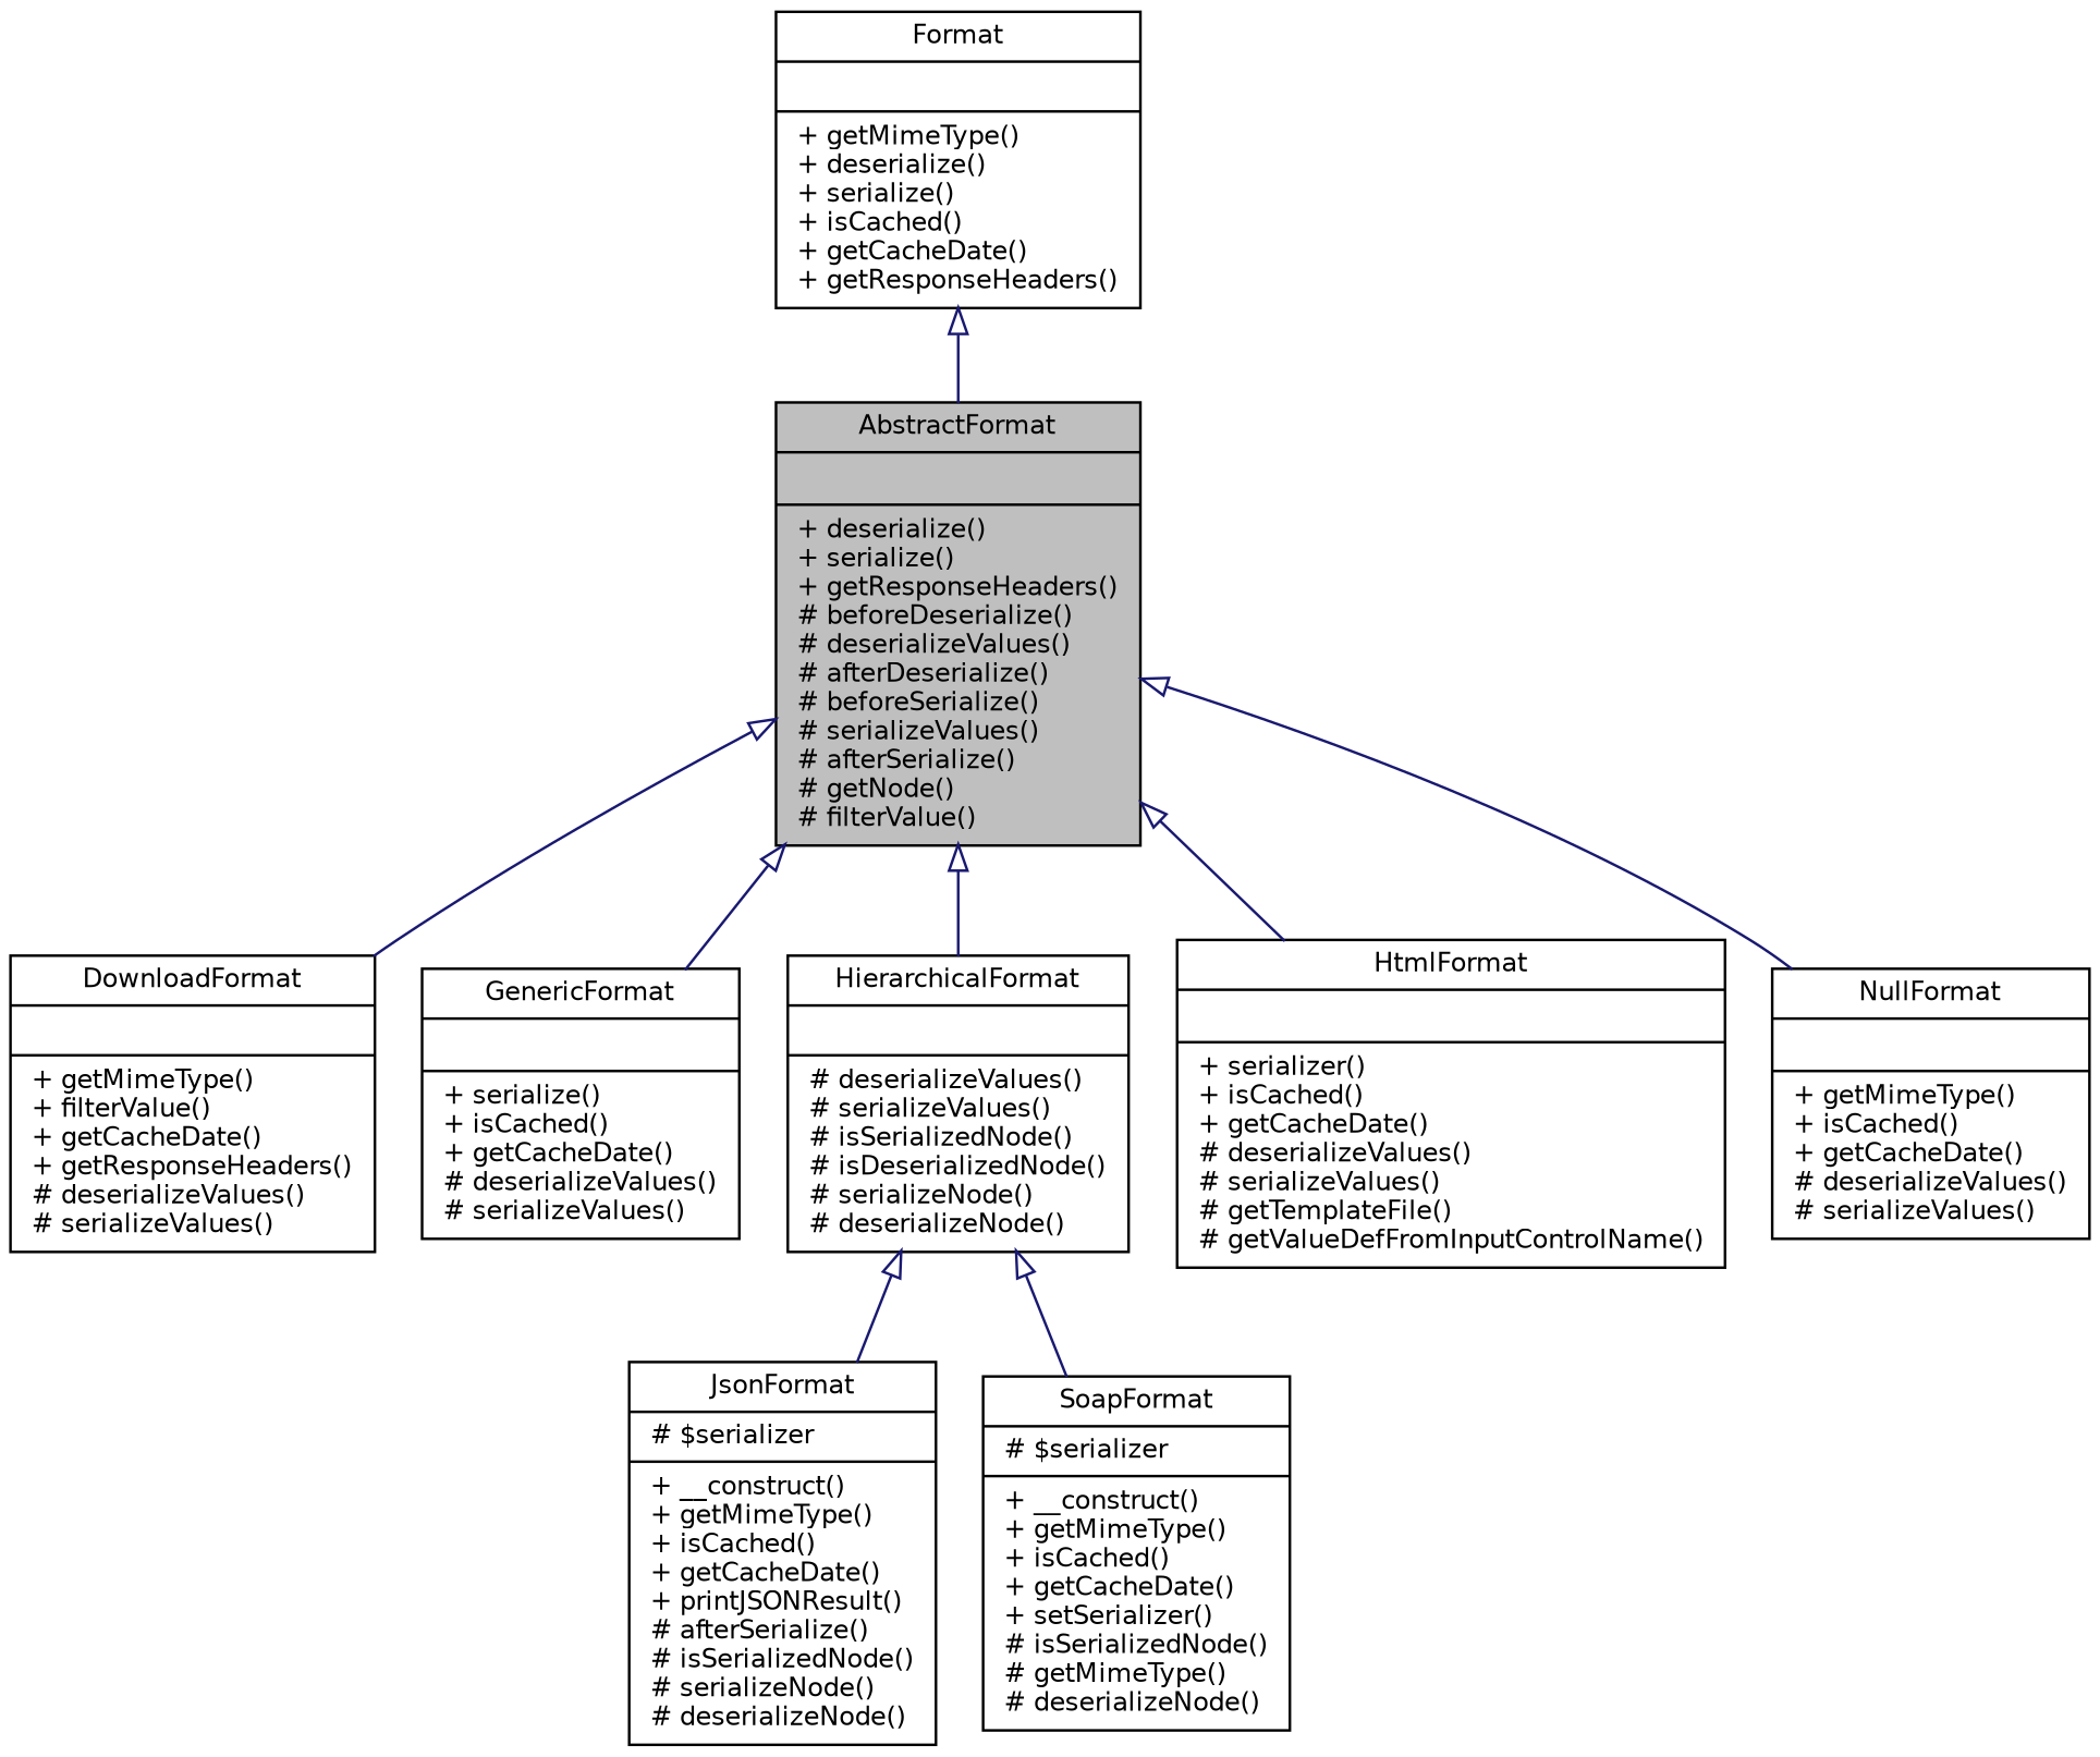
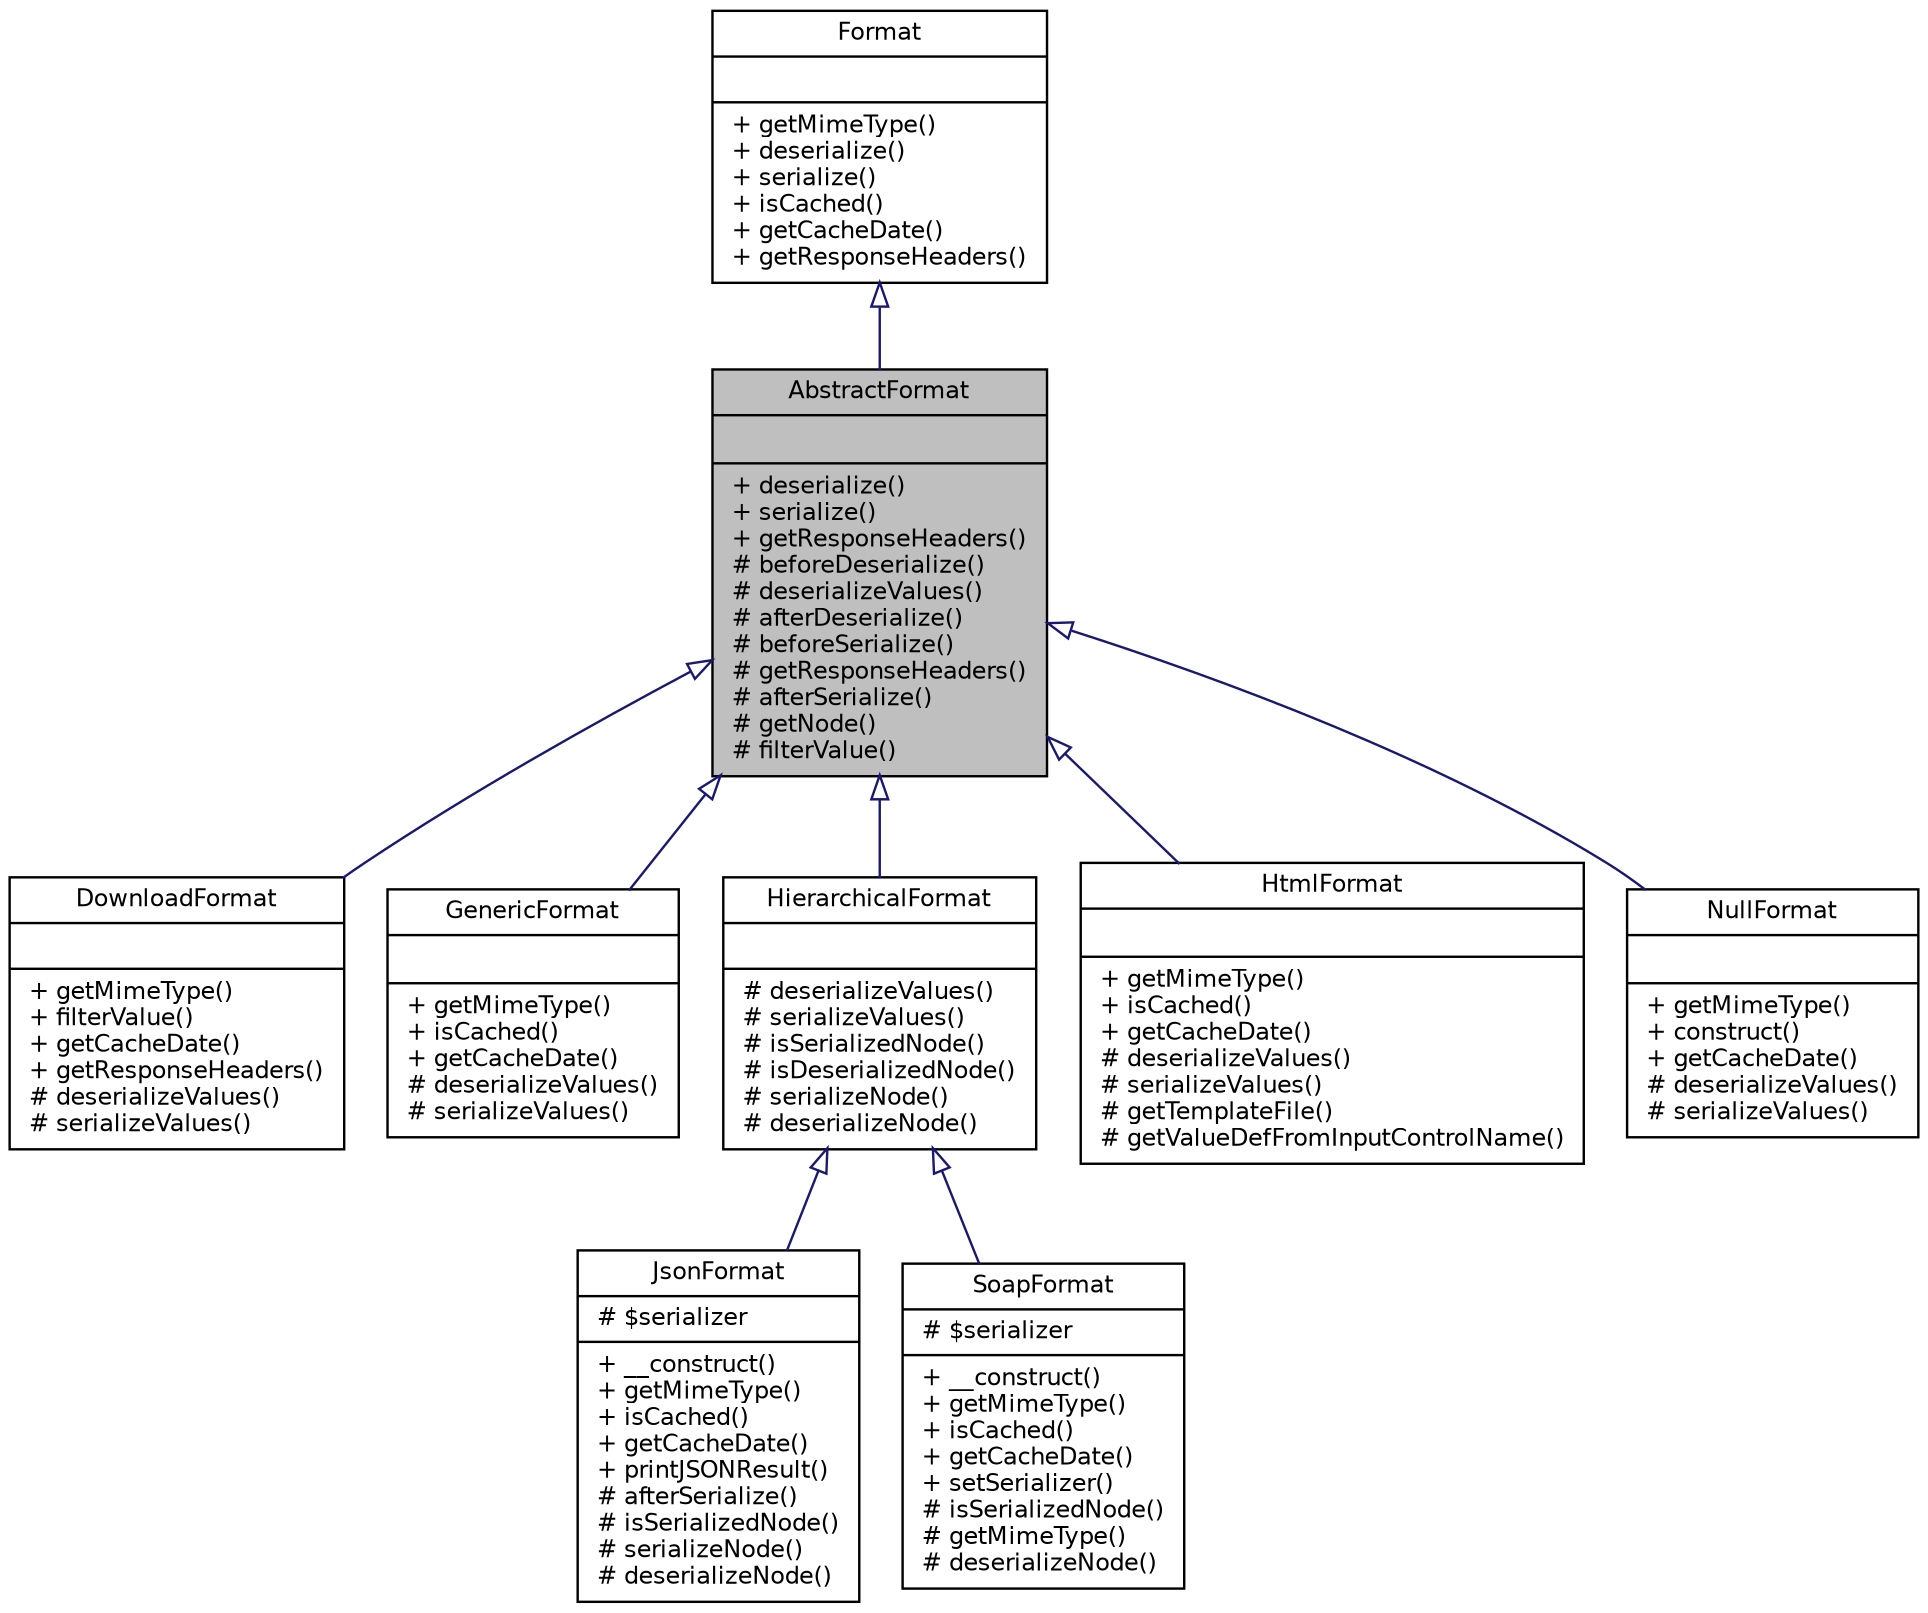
  digraph {
    node [color=black fillcolor=white fontname=Helvetica fontsize=10 shape=record style=filled]
    edge [arrowtail=onormal color=midnightblue dir=back fontname=Helvetica fontsize=10 labelfontname=Helvetica labelfontsize=10 style=solid]
-   n1 [fillcolor=grey75 fontcolor=black height=0.2 label="{AbstractFormat\n||+ deserialize()\l+ serialize()\l+ getResponseHeaders()\l# beforeDeserialize()\l# deserializeValues()\l# afterDeserialize()\l# beforeSerialize()\l# serializeValues()\l# afterSerialize()\l# getNode()\l# filterValue()\l}" width=0.4]
+   n1 [fillcolor=grey75 fontcolor=black height=0.2 label="{AbstractFormat\n||+ deserialize()\l+ serialize()\l+ getResponseHeaders()\l# beforeDeserialize()\l# deserializeValues()\l# afterDeserialize()\l# beforeSerialize()\l# getResponseHeaders()\l# afterSerialize()\l# getNode()\l# filterValue()\l}" width=0.4]
    n2 [height=0.2 label="{DownloadFormat\n||+ getMimeType()\l+ filterValue()\l+ getCacheDate()\l+ getResponseHeaders()\l# deserializeValues()\l# serializeValues()\l}" width=0.4]
-   n3 [height=0.2 label="{GenericFormat\n||+ serialize()\l+ isCached()\l+ getCacheDate()\l# deserializeValues()\l# serializeValues()\l}" width=0.4]
+   n3 [height=0.2 label="{GenericFormat\n||+ getMimeType()\l+ isCached()\l+ getCacheDate()\l# deserializeValues()\l# serializeValues()\l}" width=0.4]
    n4 [height=0.2 label="{HierarchicalFormat\n||# deserializeValues()\l# serializeValues()\l# isSerializedNode()\l# isDeserializedNode()\l# serializeNode()\l# deserializeNode()\l}" width=0.4]
-   n5 [height=0.2 label="{HtmlFormat\n||+ serializer()\l+ isCached()\l+ getCacheDate()\l# deserializeValues()\l# serializeValues()\l# getTemplateFile()\l# getValueDefFromInputControlName()\l}" width=0.4]
-   n6 [height=0.2 label="{NullFormat\n||+ getMimeType()\l+ isCached()\l+ getCacheDate()\l# deserializeValues()\l# serializeValues()\l}" width=0.4]
+   n5 [height=0.2 label="{HtmlFormat\n||+ getMimeType()\l+ isCached()\l+ getCacheDate()\l# deserializeValues()\l# serializeValues()\l# getTemplateFile()\l# getValueDefFromInputControlName()\l}" width=0.4]
+   n6 [height=0.2 label="{NullFormat\n||+ getMimeType()\l+ construct()\l+ getCacheDate()\l# deserializeValues()\l# serializeValues()\l}" width=0.4]
    n7 [height=0.2 label="{JsonFormat\n|# $serializer\l|+ __construct()\l+ getMimeType()\l+ isCached()\l+ getCacheDate()\l+ printJSONResult()\l# afterSerialize()\l# isSerializedNode()\l# serializeNode()\l# deserializeNode()\l}" width=0.4]
    n8 [height=0.2 label="{SoapFormat\n|# $serializer\l|+ __construct()\l+ getMimeType()\l+ isCached()\l+ getCacheDate()\l+ setSerializer()\l# isSerializedNode()\l# getMimeType()\l# deserializeNode()\l}" width=0.4]
    n9 [height=0.2 label="{Format\n||+ getMimeType()\l+ deserialize()\l+ serialize()\l+ isCached()\l+ getCacheDate()\l+ getResponseHeaders()\l}" width=0.4]
    n1 -> n2
    n1 -> n3
    n1 -> n4
    n1 -> n5
    n1 -> n6
    n4 -> n7
    n4 -> n8
    n9 -> n1
  }
